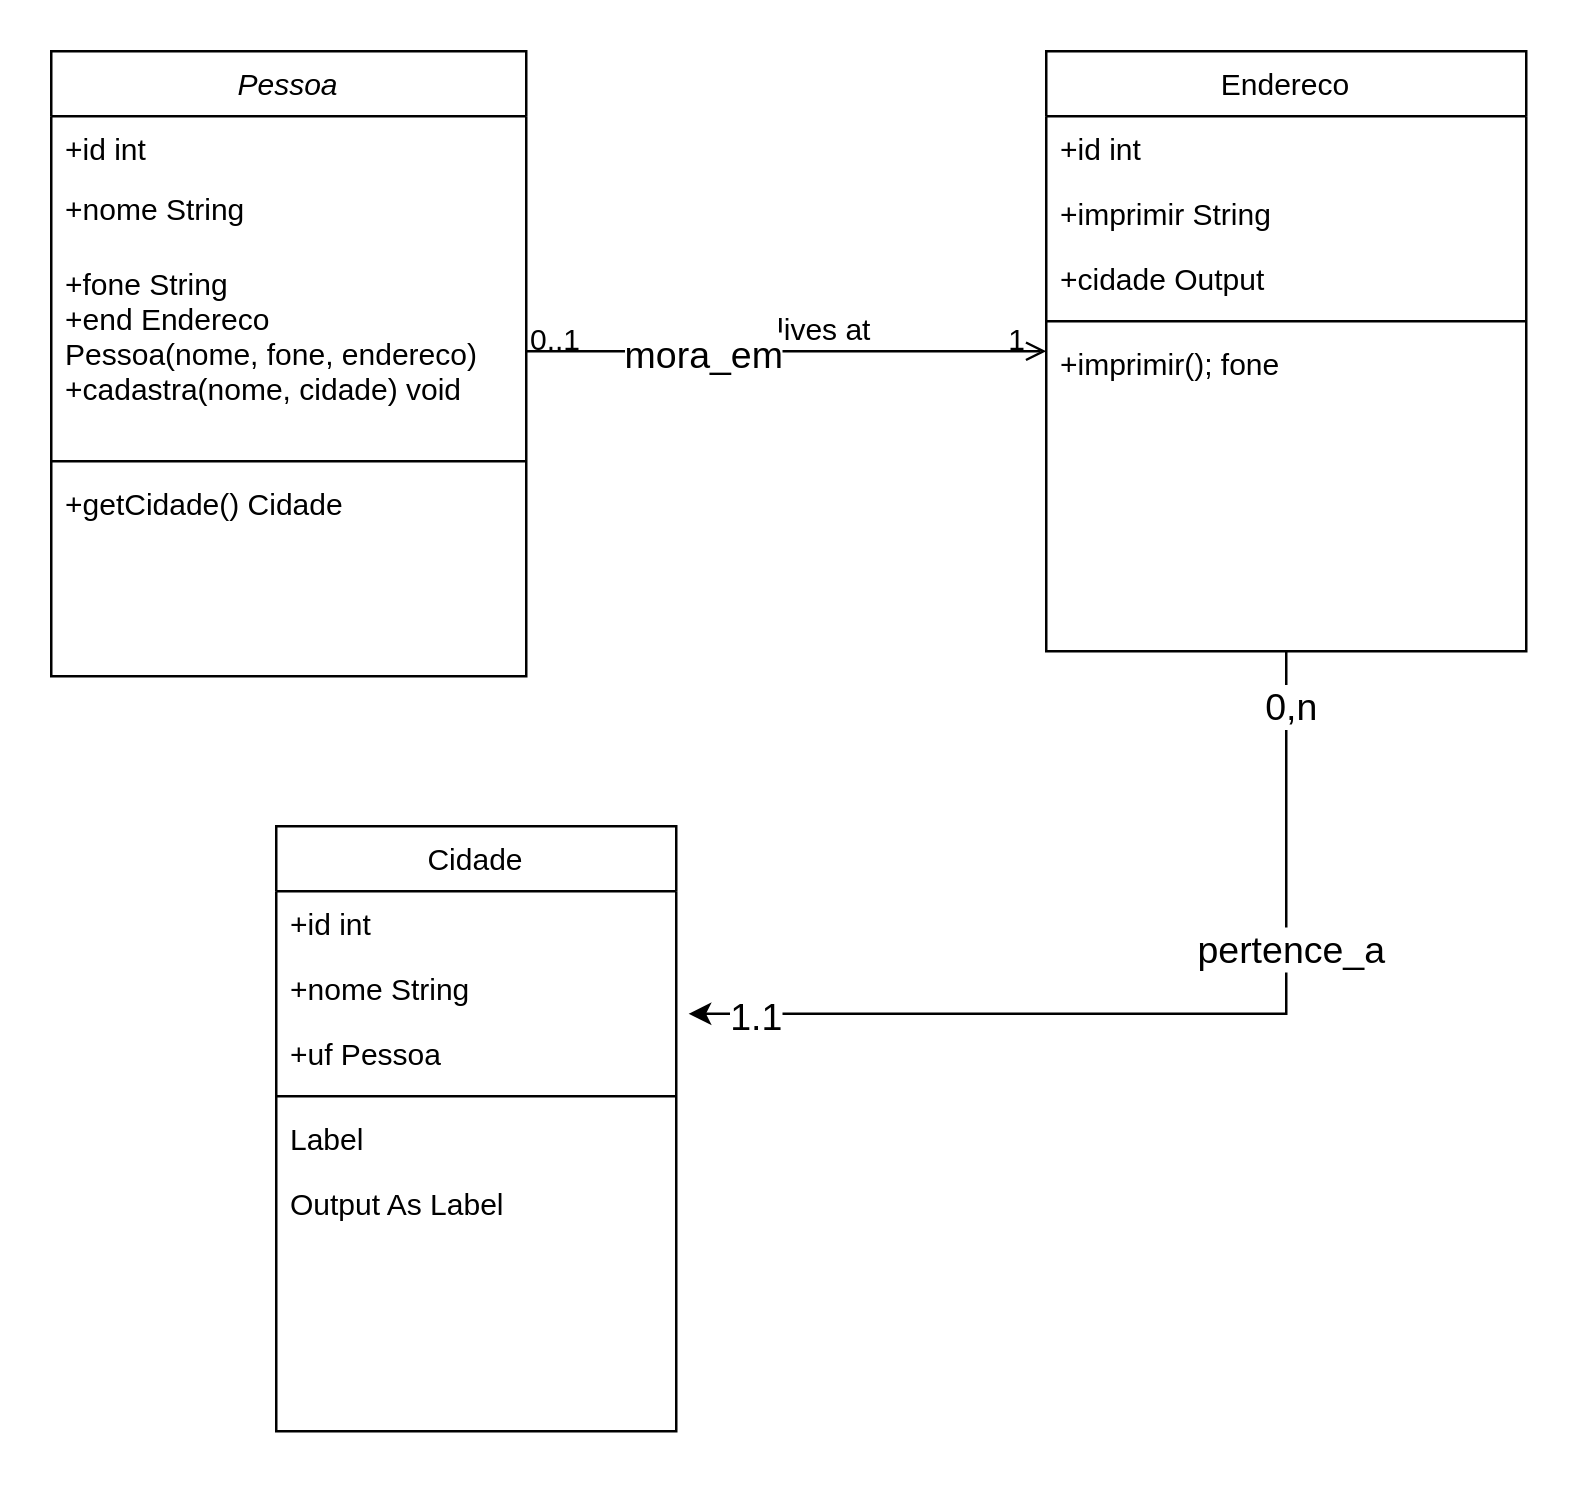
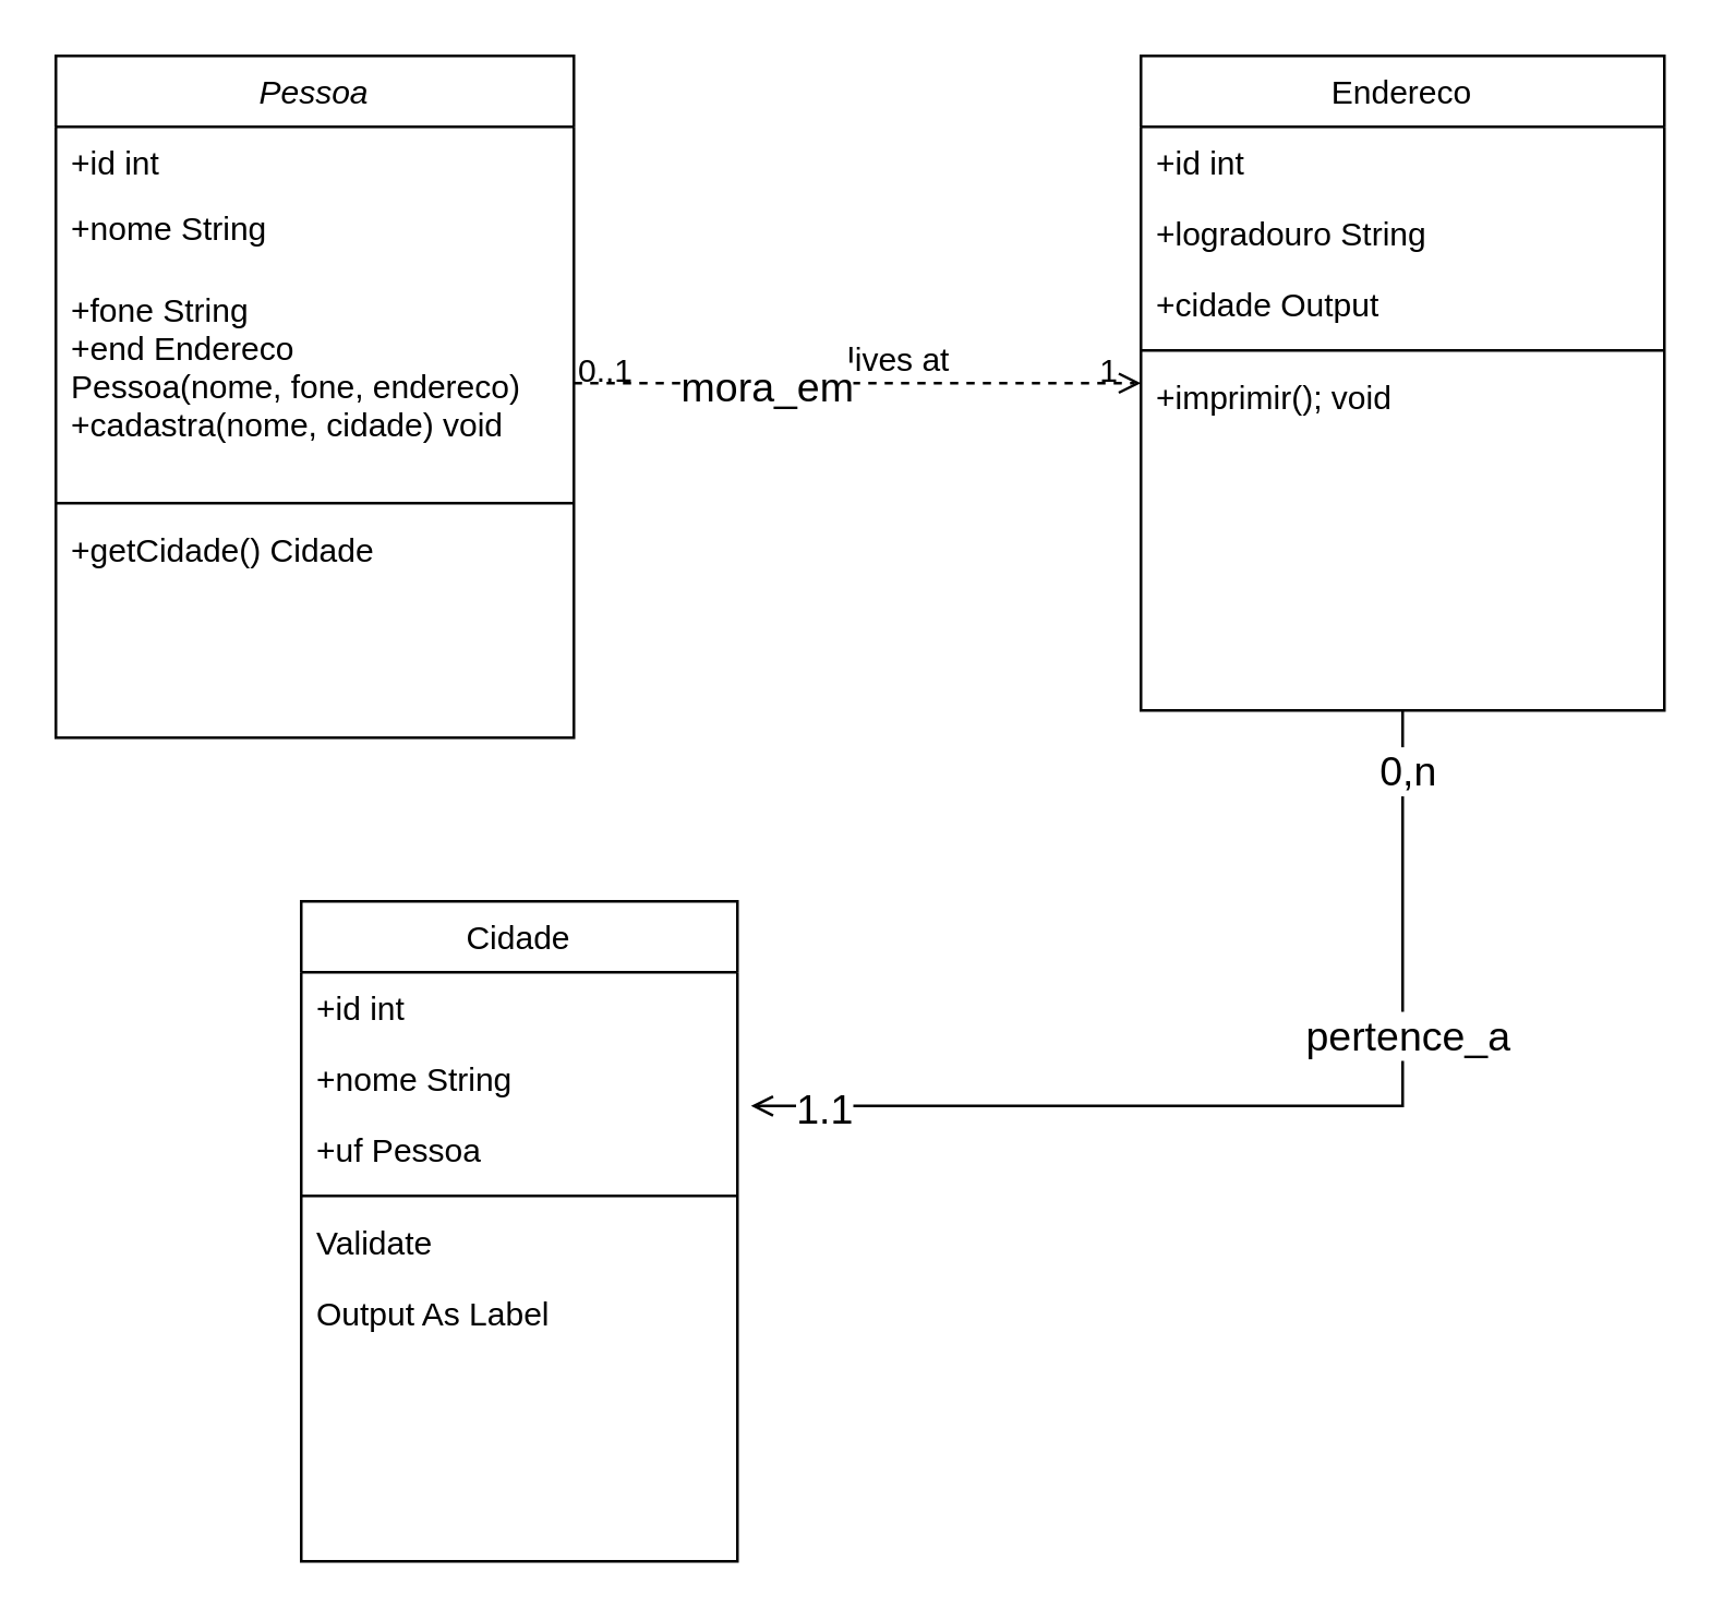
  <mxCell id="0" />
  <mxCell id="1" parent="0" />
  <mxCell id="2" value="Pessoa" style="swimlane;fontStyle=2;align=center;verticalAlign=top;childLayout=stackLayout;horizontal=1;startSize=26;horizontalStack=0;resizeParent=1;resizeLast=0;collapsible=1;marginBottom=0;rounded=0;shadow=0;strokeWidth=1;" vertex="1" parent="1"><mxGeometry x="20" y="20" width="190" height="250" as="geometry"><mxRectangle x="230" y="140" width="160" height="26" as="alternateBounds" /></mxGeometry></mxCell>
  <mxCell id="3" value="+id int" style="text;align=left;verticalAlign=top;spacingLeft=4;spacingRight=4;overflow=hidden;rotatable=0;points=[[0,0.5],[1,0.5]];portConstraint=eastwest;" vertex="1" parent="2"><mxGeometry y="26" width="190" height="24" as="geometry" /></mxCell>
  <mxCell id="4" value="+nome String" style="text;align=left;verticalAlign=top;spacingLeft=4;spacingRight=4;overflow=hidden;rotatable=0;points=[[0,0.5],[1,0.5]];portConstraint=eastwest;rounded=0;shadow=0;html=0;" vertex="1" parent="2"><mxGeometry y="50" width="190" height="30" as="geometry" /></mxCell>
  <mxCell id="5" value="+fone String&#10;+end Endereco&#10;Pessoa(nome, fone, endereco)&#10;+cadastra(nome, cidade) void&#10;&#10;" style="text;align=left;verticalAlign=top;spacingLeft=4;spacingRight=4;overflow=hidden;rotatable=0;points=[[0,0.5],[1,0.5]];portConstraint=eastwest;rounded=0;shadow=0;html=0;" vertex="1" parent="2"><mxGeometry y="80" width="190" height="80" as="geometry" /></mxCell>
  <mxCell id="6" value="" style="line;html=1;strokeWidth=1;align=left;verticalAlign=middle;spacingTop=-1;spacingLeft=3;spacingRight=3;rotatable=0;labelPosition=right;points=[];portConstraint=eastwest;" vertex="1" parent="2"><mxGeometry y="160" width="190" height="8" as="geometry" /></mxCell>
  <mxCell id="7" value="+getCidade() Cidade" style="text;align=left;verticalAlign=top;spacingLeft=4;spacingRight=4;overflow=hidden;rotatable=0;points=[[0,0.5],[1,0.5]];portConstraint=eastwest;" vertex="1" parent="2"><mxGeometry y="168" width="190" height="48" as="geometry" /></mxCell>
- <mxCell id="8" style="edgeStyle=orthogonalEdgeStyle;rounded=0;orthogonalLoop=1;jettySize=auto;html=1;entryX=1.031;entryY=-0.115;entryDx=0;entryDy=0;entryPerimeter=0;" edge="1" parent="1" source="12" target="26"><mxGeometry relative="1" as="geometry" /></mxCell>
+ <mxCell id="8" style="edgeStyle=orthogonalEdgeStyle;rounded=0;orthogonalLoop=1;jettySize=auto;html=1;entryX=1.031;entryY=-0.115;entryDx=0;entryDy=0;entryPerimeter=0;endArrow=open;" edge="1" parent="1" source="12" target="26"><mxGeometry relative="1" as="geometry" /></mxCell>
  <mxCell id="9" value="&lt;font style=&quot;font-size: 15px;&quot;&gt;pertence_a&lt;/font&gt;" style="edgeLabel;html=1;align=center;verticalAlign=middle;resizable=0;points=[];" connectable="0" vertex="1" parent="8"><mxGeometry x="-0.386" y="1" relative="1" as="geometry"><mxPoint as="offset" /></mxGeometry></mxCell>
  <mxCell id="10" value="0,n" style="edgeLabel;html=1;align=center;verticalAlign=middle;resizable=0;points=[];fontSize=15;" connectable="0" vertex="1" parent="8"><mxGeometry x="-0.89" y="1" relative="1" as="geometry"><mxPoint as="offset" /></mxGeometry></mxCell>
  <mxCell id="11" value="1.1" style="edgeLabel;html=1;align=center;verticalAlign=middle;resizable=0;points=[];fontSize=15;" connectable="0" vertex="1" parent="8"><mxGeometry x="0.866" relative="1" as="geometry"><mxPoint as="offset" /></mxGeometry></mxCell>
  <mxCell id="12" value="Endereco" style="swimlane;fontStyle=0;align=center;verticalAlign=top;childLayout=stackLayout;horizontal=1;startSize=26;horizontalStack=0;resizeParent=1;resizeLast=0;collapsible=1;marginBottom=0;rounded=0;shadow=0;strokeWidth=1;" vertex="1" parent="1"><mxGeometry x="418" y="20" width="192" height="240" as="geometry"><mxRectangle x="550" y="140" width="160" height="26" as="alternateBounds" /></mxGeometry></mxCell>
  <mxCell id="13" value="+id int" style="text;align=left;verticalAlign=top;spacingLeft=4;spacingRight=4;overflow=hidden;rotatable=0;points=[[0,0.5],[1,0.5]];portConstraint=eastwest;" vertex="1" parent="12"><mxGeometry y="26" width="192" height="26" as="geometry" /></mxCell>
- <mxCell id="14" value="+imprimir String" style="text;align=left;verticalAlign=top;spacingLeft=4;spacingRight=4;overflow=hidden;rotatable=0;points=[[0,0.5],[1,0.5]];portConstraint=eastwest;rounded=0;shadow=0;html=0;" vertex="1" parent="12"><mxGeometry y="52" width="192" height="26" as="geometry" /></mxCell>
+ <mxCell id="14" value="+logradouro String" style="text;align=left;verticalAlign=top;spacingLeft=4;spacingRight=4;overflow=hidden;rotatable=0;points=[[0,0.5],[1,0.5]];portConstraint=eastwest;rounded=0;shadow=0;html=0;" vertex="1" parent="12"><mxGeometry y="52" width="192" height="26" as="geometry" /></mxCell>
  <mxCell id="15" value="+cidade Output" style="text;align=left;verticalAlign=top;spacingLeft=4;spacingRight=4;overflow=hidden;rotatable=0;points=[[0,0.5],[1,0.5]];portConstraint=eastwest;rounded=0;shadow=0;html=0;" vertex="1" parent="12"><mxGeometry y="78" width="192" height="26" as="geometry" /></mxCell>
  <mxCell id="16" value="" style="line;html=1;strokeWidth=1;align=left;verticalAlign=middle;spacingTop=-1;spacingLeft=3;spacingRight=3;rotatable=0;labelPosition=right;points=[];portConstraint=eastwest;" vertex="1" parent="12"><mxGeometry y="104" width="192" height="8" as="geometry" /></mxCell>
- <mxCell id="17" value="+imprimir(); fone" style="text;align=left;verticalAlign=top;spacingLeft=4;spacingRight=4;overflow=hidden;rotatable=0;points=[[0,0.5],[1,0.5]];portConstraint=eastwest;" vertex="1" parent="12"><mxGeometry y="112" width="192" height="26" as="geometry" /></mxCell>
- <mxCell id="18" value="" style="endArrow=open;shadow=0;strokeWidth=1;rounded=0;endFill=1;edgeStyle=elbowEdgeStyle;elbow=vertical;" edge="1" parent="1" source="2" target="12"><mxGeometry x="0.5" y="41" relative="1" as="geometry"><mxPoint x="290" y="112" as="sourcePoint" /><mxPoint x="450" y="112" as="targetPoint" /><mxPoint x="-40" y="32" as="offset" /></mxGeometry></mxCell>
+ <mxCell id="17" value="+imprimir(); void" style="text;align=left;verticalAlign=top;spacingLeft=4;spacingRight=4;overflow=hidden;rotatable=0;points=[[0,0.5],[1,0.5]];portConstraint=eastwest;" vertex="1" parent="12"><mxGeometry y="112" width="192" height="26" as="geometry" /></mxCell>
+ <mxCell id="18" value="" style="endArrow=open;shadow=0;strokeWidth=1;rounded=0;endFill=1;edgeStyle=elbowEdgeStyle;elbow=vertical;dashed=1;" edge="1" parent="1" source="2" target="12"><mxGeometry x="0.5" y="41" relative="1" as="geometry"><mxPoint x="290" y="112" as="sourcePoint" /><mxPoint x="450" y="112" as="targetPoint" /><mxPoint x="-40" y="32" as="offset" /></mxGeometry></mxCell>
  <mxCell id="19" value="0..1" style="resizable=0;align=left;verticalAlign=bottom;labelBackgroundColor=none;fontSize=12;" connectable="0" vertex="1" parent="18"><mxGeometry x="-1" relative="1" as="geometry"><mxPoint y="4" as="offset" /></mxGeometry></mxCell>
  <mxCell id="20" value="1" style="resizable=0;align=right;verticalAlign=bottom;labelBackgroundColor=none;fontSize=12;" connectable="0" vertex="1" parent="18"><mxGeometry x="1" relative="1" as="geometry"><mxPoint x="-7" y="4" as="offset" /></mxGeometry></mxCell>
  <mxCell id="21" value="lives at" style="text;html=1;resizable=0;points=[];;align=center;verticalAlign=middle;labelBackgroundColor=none;rounded=0;shadow=0;strokeWidth=1;fontSize=12;" vertex="1" connectable="0" parent="18"><mxGeometry x="0.5" y="49" relative="1" as="geometry"><mxPoint x="-38" y="40" as="offset" /></mxGeometry></mxCell>
  <mxCell id="22" value="mora_em" style="edgeLabel;html=1;align=center;verticalAlign=middle;resizable=0;points=[];fontSize=15;" connectable="0" vertex="1" parent="18"><mxGeometry x="-0.327" relative="1" as="geometry"><mxPoint as="offset" /></mxGeometry></mxCell>
  <mxCell id="23" value="Cidade" style="swimlane;fontStyle=0;align=center;verticalAlign=top;childLayout=stackLayout;horizontal=1;startSize=26;horizontalStack=0;resizeParent=1;resizeLast=0;collapsible=1;marginBottom=0;rounded=0;shadow=0;strokeWidth=1;" vertex="1" parent="1"><mxGeometry x="110" y="330" width="160" height="242" as="geometry"><mxRectangle x="550" y="140" width="160" height="26" as="alternateBounds" /></mxGeometry></mxCell>
  <mxCell id="24" value="+id int" style="text;align=left;verticalAlign=top;spacingLeft=4;spacingRight=4;overflow=hidden;rotatable=0;points=[[0,0.5],[1,0.5]];portConstraint=eastwest;" vertex="1" parent="23"><mxGeometry y="26" width="160" height="26" as="geometry" /></mxCell>
  <mxCell id="25" value="+nome String" style="text;align=left;verticalAlign=top;spacingLeft=4;spacingRight=4;overflow=hidden;rotatable=0;points=[[0,0.5],[1,0.5]];portConstraint=eastwest;rounded=0;shadow=0;html=0;" vertex="1" parent="23"><mxGeometry y="52" width="160" height="26" as="geometry" /></mxCell>
  <mxCell id="26" value="+uf Pessoa" style="text;align=left;verticalAlign=top;spacingLeft=4;spacingRight=4;overflow=hidden;rotatable=0;points=[[0,0.5],[1,0.5]];portConstraint=eastwest;rounded=0;shadow=0;html=0;" vertex="1" parent="23"><mxGeometry y="78" width="160" height="26" as="geometry" /></mxCell>
  <mxCell id="27" value="" style="line;html=1;strokeWidth=1;align=left;verticalAlign=middle;spacingTop=-1;spacingLeft=3;spacingRight=3;rotatable=0;labelPosition=right;points=[];portConstraint=eastwest;" vertex="1" parent="23"><mxGeometry y="104" width="160" height="8" as="geometry" /></mxCell>
- <mxCell id="28" value="Label" style="text;align=left;verticalAlign=top;spacingLeft=4;spacingRight=4;overflow=hidden;rotatable=0;points=[[0,0.5],[1,0.5]];portConstraint=eastwest;" vertex="1" parent="23"><mxGeometry y="112" width="160" height="26" as="geometry" /></mxCell>
+ <mxCell id="28" value="Validate" style="text;align=left;verticalAlign=top;spacingLeft=4;spacingRight=4;overflow=hidden;rotatable=0;points=[[0,0.5],[1,0.5]];portConstraint=eastwest;" vertex="1" parent="23"><mxGeometry y="112" width="160" height="26" as="geometry" /></mxCell>
  <mxCell id="29" value="Output As Label" style="text;align=left;verticalAlign=top;spacingLeft=4;spacingRight=4;overflow=hidden;rotatable=0;points=[[0,0.5],[1,0.5]];portConstraint=eastwest;" vertex="1" parent="23"><mxGeometry y="138" width="160" height="26" as="geometry" /></mxCell>
